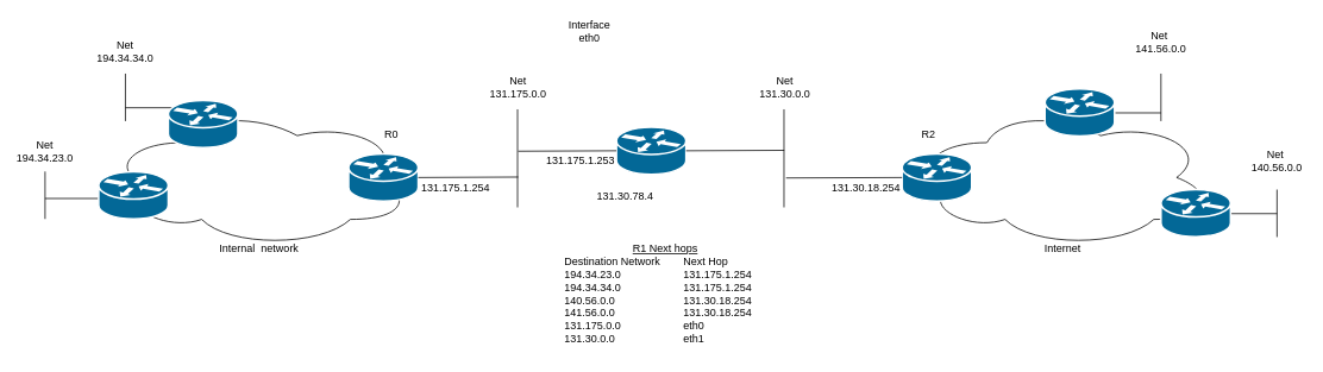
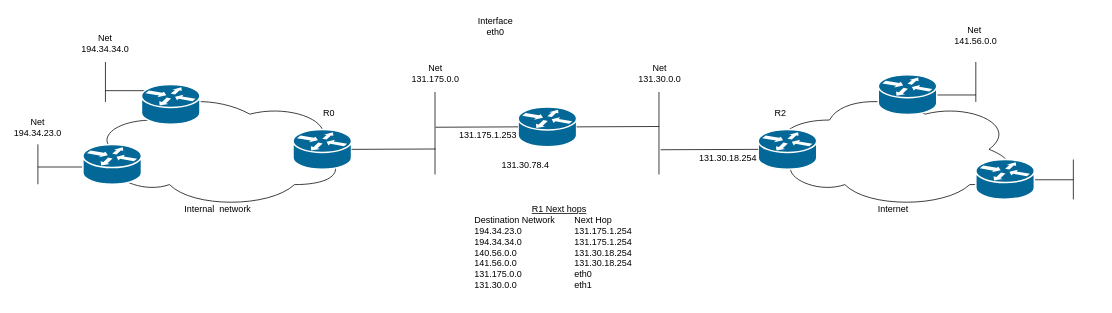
  <mxCell id="0" />
  <mxCell id="1" parent="0" />
  <mxCell id="2" value="&lt;div&gt;&lt;br&gt;&lt;/div&gt;&lt;div&gt;&lt;br&gt;&lt;/div&gt;&lt;div&gt;&lt;br&gt;&lt;/div&gt;&lt;div&gt;&lt;br&gt;&lt;/div&gt;&lt;div&gt;&lt;br&gt;&lt;/div&gt;&lt;div&gt;&lt;br&gt;&lt;/div&gt;&lt;div&gt;&lt;br&gt;&lt;/div&gt;&lt;div&gt;&lt;br&gt;&lt;/div&gt;&lt;div&gt;&lt;br&gt;&lt;/div&gt;&lt;div&gt;&lt;br&gt;&lt;/div&gt;Internal&amp;nbsp; network" style="ellipse;shape=cloud;whiteSpace=wrap;html=1;align=center;fillColor=none;verticalAlign=top;" vertex="1" parent="1"><mxGeometry x="120" y="120.25" width="340" height="156.5" as="geometry" /></mxCell>
  <mxCell id="3" value="" style="shape=mxgraph.cisco.routers.router;sketch=0;html=1;pointerEvents=1;dashed=0;fillColor=#036897;strokeColor=#ffffff;strokeWidth=2;verticalLabelPosition=bottom;verticalAlign=top;align=center;outlineConnect=0;" vertex="1" parent="1"><mxGeometry x="390" y="172" width="78" height="53" as="geometry" /></mxCell>
  <mxCell id="4" value="" style="shape=mxgraph.cisco.routers.router;sketch=0;html=1;pointerEvents=1;dashed=0;fillColor=#036897;strokeColor=#ffffff;strokeWidth=2;verticalLabelPosition=bottom;verticalAlign=top;align=center;outlineConnect=0;" vertex="1" parent="1"><mxGeometry x="690" y="142" width="78" height="53" as="geometry" /></mxCell>
  <mxCell id="5" value="&lt;div&gt;&lt;br&gt;&lt;/div&gt;&lt;div&gt;&lt;br&gt;&lt;/div&gt;&lt;div&gt;&lt;br&gt;&lt;/div&gt;&lt;div&gt;&lt;br&gt;&lt;/div&gt;&lt;div&gt;&lt;br&gt;&lt;/div&gt;&lt;div&gt;&lt;br&gt;&lt;/div&gt;&lt;div&gt;&lt;br&gt;&lt;/div&gt;&lt;div&gt;&lt;br&gt;&lt;/div&gt;&lt;div&gt;&lt;br&gt;&lt;/div&gt;&lt;div&gt;&lt;br&gt;&lt;/div&gt;Internet" style="ellipse;shape=cloud;whiteSpace=wrap;html=1;align=center;fillColor=none;verticalAlign=top;" vertex="1" parent="1"><mxGeometry x="1020" y="120.25" width="340" height="156.5" as="geometry" /></mxCell>
  <mxCell id="6" value="" style="shape=mxgraph.cisco.routers.router;sketch=0;html=1;pointerEvents=1;dashed=0;fillColor=#036897;strokeColor=#ffffff;strokeWidth=2;verticalLabelPosition=bottom;verticalAlign=top;align=center;outlineConnect=0;" vertex="1" parent="1"><mxGeometry x="1010" y="172" width="78" height="53" as="geometry" /></mxCell>
  <mxCell id="7" value="" style="endArrow=none;html=1;rounded=0;entryX=0;entryY=0.5;entryDx=0;entryDy=0;entryPerimeter=0;" edge="1" parent="1" target="6"><mxGeometry width="50" height="50" relative="1" as="geometry"><mxPoint x="880" y="199" as="sourcePoint" /><mxPoint x="952" y="52" as="targetPoint" /></mxGeometry></mxCell>
  <mxCell id="8" value="" style="endArrow=none;html=1;rounded=0;" edge="1" parent="1"><mxGeometry width="50" height="50" relative="1" as="geometry"><mxPoint x="877.75" y="232" as="sourcePoint" /><mxPoint x="877.75" y="122" as="targetPoint" /></mxGeometry></mxCell>
  <mxCell id="9" value="" style="endArrow=none;html=1;rounded=0;entryX=0;entryY=0.5;entryDx=0;entryDy=0;entryPerimeter=0;exitX=1;exitY=0.5;exitDx=0;exitDy=0;exitPerimeter=0;" edge="1" parent="1" source="4"><mxGeometry width="50" height="50" relative="1" as="geometry"><mxPoint x="780" y="168" as="sourcePoint" /><mxPoint x="878" y="168" as="targetPoint" /></mxGeometry></mxCell>
  <mxCell id="10" value="" style="endArrow=none;html=1;rounded=0;" edge="1" parent="1"><mxGeometry width="50" height="50" relative="1" as="geometry"><mxPoint x="579.25" y="232" as="sourcePoint" /><mxPoint x="579.25" y="122" as="targetPoint" /></mxGeometry></mxCell>
  <mxCell id="11" value="" style="endArrow=none;html=1;rounded=0;exitX=1;exitY=0.5;exitDx=0;exitDy=0;exitPerimeter=0;" edge="1" parent="1" source="3"><mxGeometry width="50" height="50" relative="1" as="geometry"><mxPoint x="529.996" y="198" as="sourcePoint" /><mxPoint x="580" y="198" as="targetPoint" /></mxGeometry></mxCell>
  <mxCell id="12" value="" style="endArrow=none;html=1;rounded=0;entryX=0;entryY=0.5;entryDx=0;entryDy=0;entryPerimeter=0;exitX=1;exitY=0.5;exitDx=0;exitDy=0;exitPerimeter=0;" edge="1" parent="1" target="4"><mxGeometry width="50" height="50" relative="1" as="geometry"><mxPoint x="580" y="169" as="sourcePoint" /><mxPoint x="626.698" y="168" as="targetPoint" /></mxGeometry></mxCell>
  <mxCell id="13" value="Net 131.175.0.0" style="text;html=1;align=center;verticalAlign=middle;whiteSpace=wrap;rounded=0;" vertex="1" parent="1"><mxGeometry x="550" y="82" width="60" height="30" as="geometry" /></mxCell>
  <mxCell id="14" value="131.175.1.253" style="text;html=1;align=center;verticalAlign=middle;whiteSpace=wrap;rounded=0;" vertex="1" parent="1"><mxGeometry x="620" y="165.25" width="60" height="30" as="geometry" /></mxCell>
- <mxCell id="15" value="131.175.1.254" style="text;html=1;align=center;verticalAlign=middle;whiteSpace=wrap;rounded=0;" vertex="1" parent="1"><mxGeometry x="480" y="195" width="60" height="30" as="geometry" /></mxCell>
  <mxCell id="16" value="131.30.78.4" style="text;html=1;align=center;verticalAlign=middle;whiteSpace=wrap;rounded=0;" vertex="1" parent="1"><mxGeometry x="670" y="205.25" width="60" height="30" as="geometry" /></mxCell>
  <mxCell id="17" value="Net 131.30.0.0" style="text;html=1;align=center;verticalAlign=middle;whiteSpace=wrap;rounded=0;" vertex="1" parent="1"><mxGeometry x="849" y="82" width="60" height="30" as="geometry" /></mxCell>
  <mxCell id="18" value="131.30.18.254" style="text;html=1;align=center;verticalAlign=middle;whiteSpace=wrap;rounded=0;" vertex="1" parent="1"><mxGeometry x="940" y="195.25" width="60" height="30" as="geometry" /></mxCell>
  <mxCell id="19" value="" style="endArrow=none;html=1;rounded=0;" edge="1" parent="1"><mxGeometry width="50" height="50" relative="1" as="geometry"><mxPoint x="1370" y="239" as="sourcePoint" /><mxPoint x="1430" y="239" as="targetPoint" /></mxGeometry></mxCell>
  <mxCell id="20" value="" style="shape=mxgraph.cisco.routers.router;sketch=0;html=1;pointerEvents=1;dashed=0;fillColor=#036897;strokeColor=#ffffff;strokeWidth=2;verticalLabelPosition=bottom;verticalAlign=top;align=center;outlineConnect=0;" vertex="1" parent="1"><mxGeometry x="1300" y="212" width="78" height="53" as="geometry" /></mxCell>
  <mxCell id="21" value="" style="endArrow=none;html=1;rounded=0;" edge="1" parent="1"><mxGeometry width="50" height="50" relative="1" as="geometry"><mxPoint x="1430" y="265.25" as="sourcePoint" /><mxPoint x="1430" y="212" as="targetPoint" /></mxGeometry></mxCell>
  <mxCell id="22" value="Net 194.34.23.0" style="text;html=1;align=center;verticalAlign=middle;whiteSpace=wrap;rounded=0;" vertex="1" parent="1"><mxGeometry x="20" y="153.5" width="60" height="30" as="geometry" /></mxCell>
  <mxCell id="23" value="" style="endArrow=none;html=1;rounded=0;" edge="1" parent="1"><mxGeometry width="50" height="50" relative="1" as="geometry"><mxPoint x="1240" y="126" as="sourcePoint" /><mxPoint x="1300" y="126" as="targetPoint" /></mxGeometry></mxCell>
  <mxCell id="24" value="" style="shape=mxgraph.cisco.routers.router;sketch=0;html=1;pointerEvents=1;dashed=0;fillColor=#036897;strokeColor=#ffffff;strokeWidth=2;verticalLabelPosition=bottom;verticalAlign=top;align=center;outlineConnect=0;" vertex="1" parent="1"><mxGeometry x="1170" y="99" width="78" height="53" as="geometry" /></mxCell>
  <mxCell id="25" value="" style="endArrow=none;html=1;rounded=0;" edge="1" parent="1"><mxGeometry width="50" height="50" relative="1" as="geometry"><mxPoint x="1300" y="135.25" as="sourcePoint" /><mxPoint x="1300" y="82" as="targetPoint" /></mxGeometry></mxCell>
  <mxCell id="26" value="Net 194.34.34.0" style="text;html=1;align=center;verticalAlign=middle;whiteSpace=wrap;rounded=0;" vertex="1" parent="1"><mxGeometry x="110" y="42" width="60" height="30" as="geometry" /></mxCell>
  <mxCell id="27" value="" style="endArrow=none;html=1;rounded=0;" edge="1" parent="1"><mxGeometry width="50" height="50" relative="1" as="geometry"><mxPoint x="140" y="120.25" as="sourcePoint" /><mxPoint x="200" y="120.25" as="targetPoint" /></mxGeometry></mxCell>
  <mxCell id="28" value="" style="shape=mxgraph.cisco.routers.router;sketch=0;html=1;pointerEvents=1;dashed=0;fillColor=#036897;strokeColor=#ffffff;strokeWidth=2;verticalLabelPosition=bottom;verticalAlign=top;align=center;outlineConnect=0;" vertex="1" parent="1"><mxGeometry x="188" y="112" width="78" height="53" as="geometry" /></mxCell>
  <mxCell id="29" value="" style="endArrow=none;html=1;rounded=0;" edge="1" parent="1"><mxGeometry width="50" height="50" relative="1" as="geometry"><mxPoint x="140" y="135.25" as="sourcePoint" /><mxPoint x="140" y="82" as="targetPoint" /></mxGeometry></mxCell>
  <mxCell id="30" value="" style="endArrow=none;html=1;rounded=0;" edge="1" parent="1"><mxGeometry width="50" height="50" relative="1" as="geometry"><mxPoint x="50" y="222" as="sourcePoint" /><mxPoint x="110" y="222" as="targetPoint" /></mxGeometry></mxCell>
  <mxCell id="31" value="" style="shape=mxgraph.cisco.routers.router;sketch=0;html=1;pointerEvents=1;dashed=0;fillColor=#036897;strokeColor=#ffffff;strokeWidth=2;verticalLabelPosition=bottom;verticalAlign=top;align=center;outlineConnect=0;" vertex="1" parent="1"><mxGeometry x="110" y="192" width="78" height="53" as="geometry" /></mxCell>
  <mxCell id="32" value="" style="endArrow=none;html=1;rounded=0;" edge="1" parent="1"><mxGeometry width="50" height="50" relative="1" as="geometry"><mxPoint x="50" y="245" as="sourcePoint" /><mxPoint x="50" y="191.75" as="targetPoint" /></mxGeometry></mxCell>
  <mxCell id="33" value="Net&amp;nbsp;&lt;div&gt;141.56.0.0&lt;/div&gt;" style="text;html=1;align=center;verticalAlign=middle;whiteSpace=wrap;rounded=0;" vertex="1" parent="1"><mxGeometry x="1270" y="32" width="60" height="30" as="geometry" /></mxCell>
- <mxCell id="34" value="Net&amp;nbsp;&lt;div&gt;140.56.0.0&lt;/div&gt;" style="text;html=1;align=center;verticalAlign=middle;whiteSpace=wrap;rounded=0;" vertex="1" parent="1"><mxGeometry x="1400" y="165.25" width="60" height="30" as="geometry" /></mxCell>
  <mxCell id="35" value="&lt;div&gt;&amp;nbsp; &amp;nbsp; &amp;nbsp; &amp;nbsp; &amp;nbsp; &amp;nbsp; &amp;nbsp; &amp;nbsp; &amp;nbsp; &amp;nbsp; &amp;nbsp; &amp;nbsp;&lt;u&gt;R1 Next hops&lt;/u&gt;&lt;/div&gt;Destination Network&lt;span style=&quot;white-space: pre;&quot;&gt;&#09;&lt;/span&gt;Next Hop&lt;div&gt;1&lt;span style=&quot;background-color: initial;&quot;&gt;94.34.23.0&lt;span style=&quot;white-space: pre;&quot;&gt;&#09;&lt;span style=&quot;white-space: pre;&quot;&gt;&#09;&lt;/span&gt;&lt;/span&gt;&lt;span style=&quot;white-space: pre;&quot;&gt;&#09;&lt;/span&gt;131.175.1.254&lt;/span&gt;&lt;/div&gt;&lt;div&gt;194.34.34.0&lt;span style=&quot;background-color: initial; white-space: pre;&quot;&gt;&#09;&lt;/span&gt;&lt;span style=&quot;background-color: initial; white-space: pre;&quot;&gt;&#09;&lt;span style=&quot;white-space: pre;&quot;&gt;&#09;&lt;/span&gt;&lt;/span&gt;&lt;span style=&quot;background-color: initial;&quot;&gt;131.175.1.254&lt;/span&gt;&lt;/div&gt;&lt;div&gt;140.56.0.0&lt;span style=&quot;background-color: initial; white-space: pre;&quot;&gt;&#09;&lt;span style=&quot;white-space: pre;&quot;&gt;&#09;&lt;/span&gt;&lt;/span&gt;&lt;span style=&quot;background-color: initial; white-space: pre;&quot;&gt;&#09;&lt;/span&gt;&lt;span style=&quot;background-color: initial;&quot;&gt;131.30.18.254&lt;/span&gt;&lt;/div&gt;&lt;div&gt;141.56.0.0&lt;span style=&quot;background-color: initial; white-space: pre;&quot;&gt;&#09;&lt;span style=&quot;white-space: pre;&quot;&gt;&#09;&lt;/span&gt;&lt;/span&gt;&lt;span style=&quot;background-color: initial; white-space: pre;&quot;&gt;&#09;&lt;/span&gt;&lt;span style=&quot;background-color: initial;&quot;&gt;131.30.18.254&lt;/span&gt;&lt;/div&gt;&lt;div&gt;131.175.0.0&amp;nbsp; &amp;nbsp; &amp;nbsp; &amp;nbsp; &lt;span style=&quot;white-space: pre;&quot;&gt;&#09;&lt;span style=&quot;white-space: pre;&quot;&gt;&#09;&lt;/span&gt;&lt;/span&gt;eth0&lt;/div&gt;&lt;div&gt;131.30.0.0&amp;nbsp; &amp;nbsp; &amp;nbsp; &amp;nbsp; &amp;nbsp; &lt;span style=&quot;white-space: pre;&quot;&gt;&#09;&lt;/span&gt;&amp;nbsp; &lt;span style=&quot;white-space: pre;&quot;&gt;&#09;&lt;/span&gt;eth1&lt;/div&gt;" style="text;html=1;align=left;verticalAlign=top;whiteSpace=wrap;rounded=0;" vertex="1" parent="1"><mxGeometry x="630" y="265" width="250" height="130" as="geometry" /></mxCell>
  <mxCell id="36" value="Interface eth0" style="text;html=1;align=center;verticalAlign=middle;whiteSpace=wrap;rounded=0;" vertex="1" parent="1"><mxGeometry x="630" y="20" width="60" height="30" as="geometry" /></mxCell>
  <mxCell id="37" value="R0" style="text;html=1;align=center;verticalAlign=middle;whiteSpace=wrap;rounded=0;" vertex="1" parent="1"><mxGeometry x="408" y="135" width="60" height="30" as="geometry" /></mxCell>
  <mxCell id="38" value="R2" style="text;html=1;align=center;verticalAlign=middle;whiteSpace=wrap;rounded=0;" vertex="1" parent="1"><mxGeometry x="1010" y="135" width="60" height="30" as="geometry" /></mxCell>
